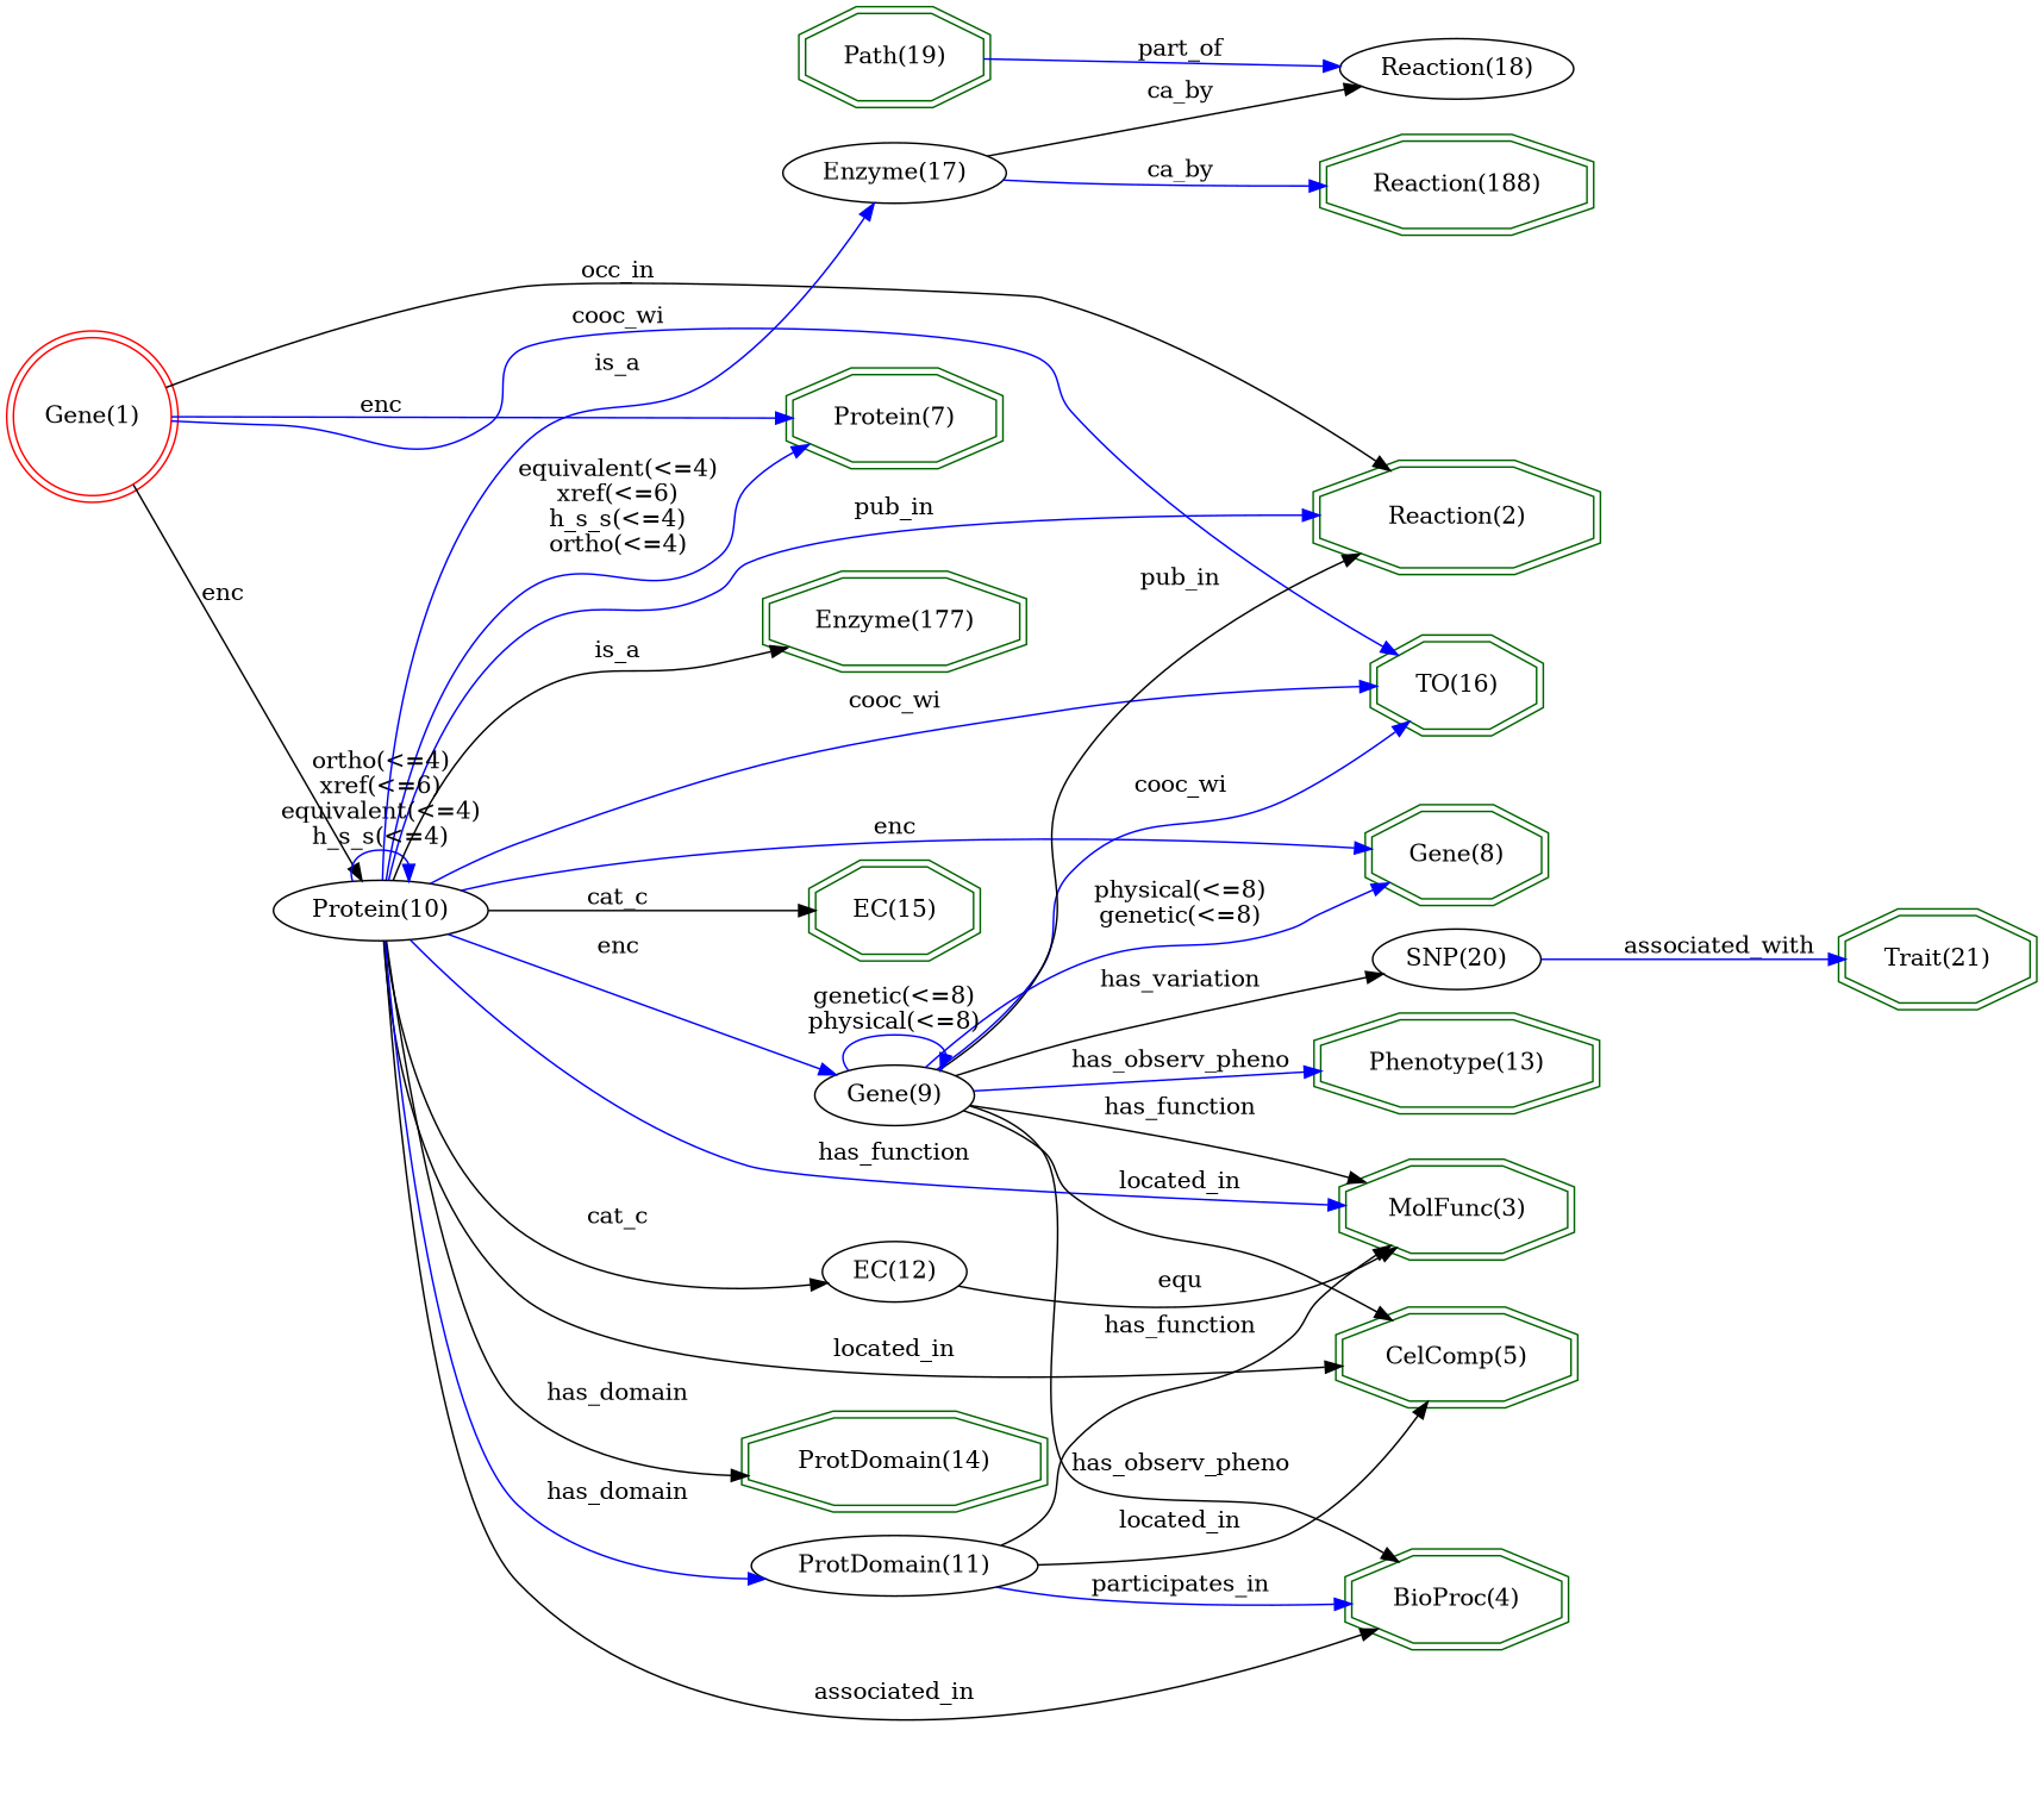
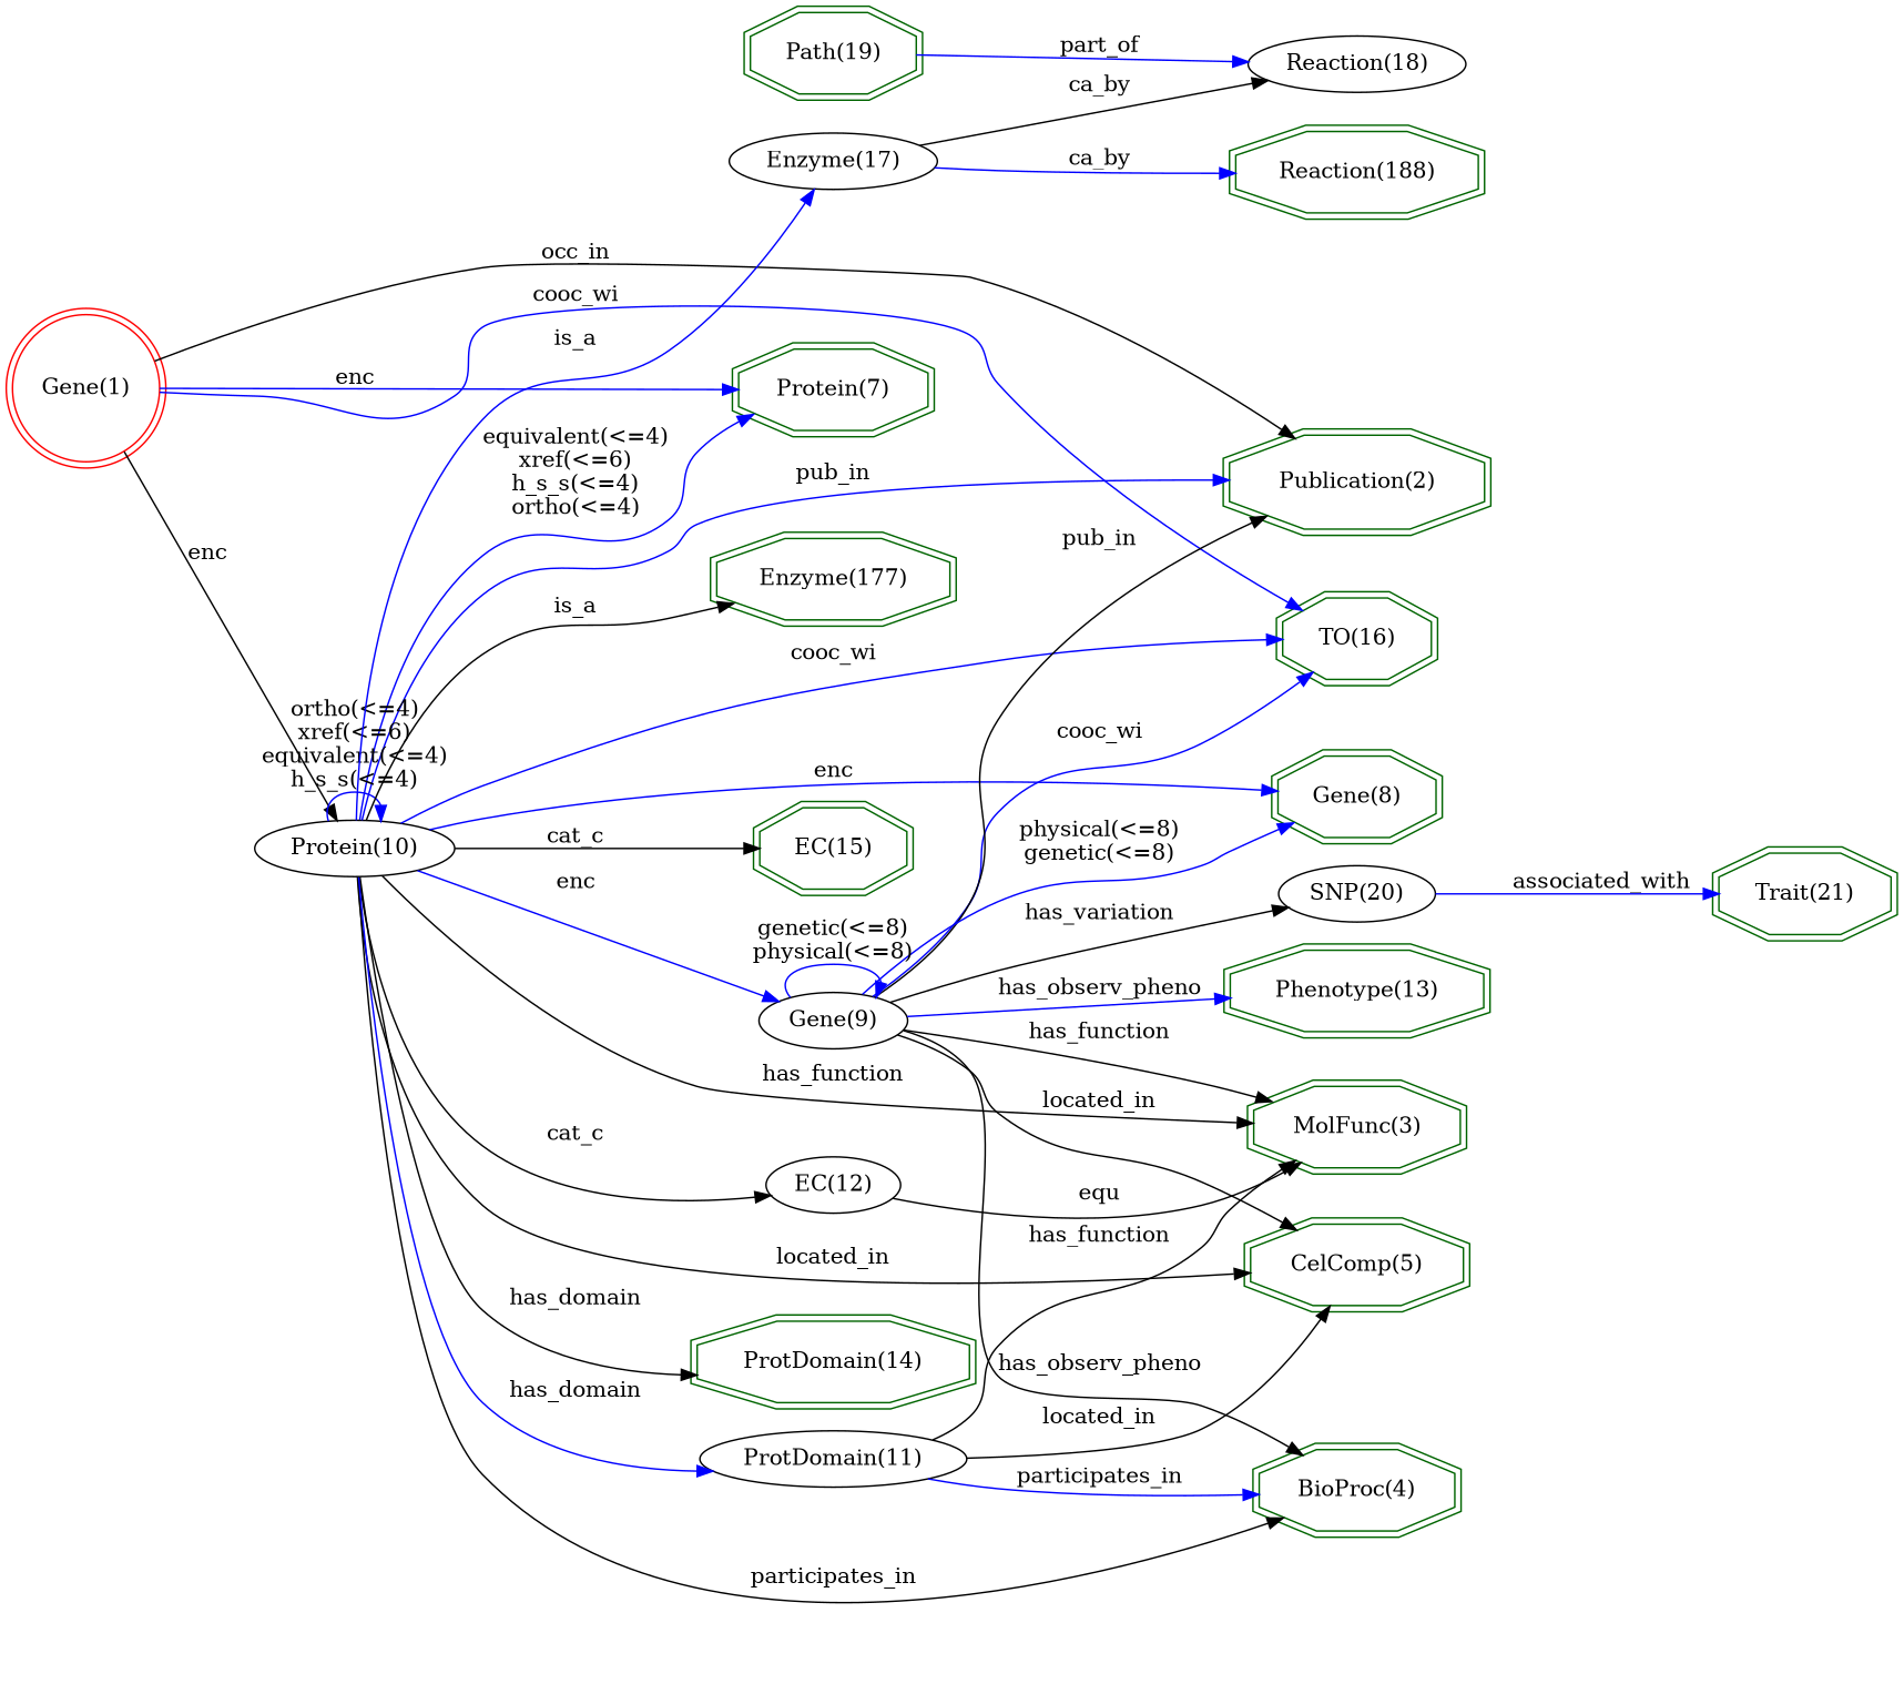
  digraph {
    rankdir=LR
    node [color=darkgreen shape=doubleoctagon]
    edge [color=blue]
    "MolFunc(3)" [height=0.61111 width=1.7]
    "Reaction(188)" [height=0.61111 width=1.9359]
    "Phenotype(13)" [height=0.61111 width=1.9805]
    "TO(16)" [height=0.61111 width=1.2077]
    "ProtDomain(14)" [height=0.61111 width=2.1578]
    "Gene(1)" [color=red height=1.1966 shape=doublecircle width=1.1966]
    "Protein(7)" [height=0.61111 width=1.4931]
-   "Publication(2)" [height=0.61111 width=1.9362 label="Reaction(2)"]
+   "Publication(2)" [height=0.61111 width=1.9362]
    "Protein(10)" [height=0.5 width=1.3996 color="" shape=""]
    "BioProc(4)" [height=0.61111 width=1.5966]
    "Enzyme(177)" [height=0.61111 width=1.8621]
    "CelComp(5)" [height=0.61111 width=1.7443]
    "Gene(8)" [height=0.61111 width=1.286]
    "EC(15)" [height=0.61111 width=1.1977]
    "EC(12)" [height=0.5 width=1.0039 color="" shape=""]
    "Enzyme(17)" [height=0.5 width=1.4949 color="" shape=""]
    "Gene(9)" [height=0.5 width=1.0855 color="" shape=""]
    "ProtDomain(11)" [height=0.5 width=1.8819 color="" shape=""]
    "Reaction(18)" [height=0.5 width=1.5631 color="" shape=""]
    "SNP(20)" [height=0.5 width=1.1406 color="" shape=""]
    "Path(19)" [height=0.61111 width=1.3307]
    "Trait(21)" [height=0.61111 width=1.3655]
    "Gene(1)" -> "TO(16)" [label=cooc_wi]
    "Gene(1)" -> "Protein(7)" [label=enc]
    "Gene(1)" -> "Publication(2)" [color=black label=occ_in]
    "Gene(1)" -> "Protein(10)" [color=black label=enc]
-   "Protein(10)" -> "MolFunc(3)" [label=has_function]
+   "Protein(10)" -> "MolFunc(3)" [color=black label=has_function]
    "Protein(10)" -> "TO(16)" [label=cooc_wi]
    "Protein(10)" -> "ProtDomain(14)" [color=black label=has_domain]
    "Protein(10)" -> "Protein(7)" [label="equivalent(<=4)\nxref(<=6)\nh_s_s(<=4)\northo(<=4)"]
    "Protein(10)" -> "Publication(2)" [label=pub_in]
    "Protein(10)" -> "Protein(10)" [label="ortho(<=4)\nxref(<=6)\nequivalent(<=4)\nh_s_s(<=4)"]
-   "Protein(10)" -> "BioProc(4)" [color=black label=associated_in]
+   "Protein(10)" -> "BioProc(4)" [color=black label=participates_in]
    "Protein(10)" -> "Enzyme(177)" [color=black label=is_a]
    "Protein(10)" -> "CelComp(5)" [color=black label=located_in]
    "Protein(10)" -> "Gene(8)" [label=enc]
    "Protein(10)" -> "EC(15)" [color=black label=cat_c]
    "Protein(10)" -> "EC(12)" [color=black label=cat_c]
    "Protein(10)" -> "Enzyme(17)" [label=is_a]
    "Protein(10)" -> "Gene(9)" [label=enc]
    "Protein(10)" -> "ProtDomain(11)" [label=has_domain]
    "EC(12)" -> "MolFunc(3)" [color=black label=equ]
    "Enzyme(17)" -> "Reaction(188)" [label=ca_by]
    "Enzyme(17)" -> "Reaction(18)" [color=black label=ca_by]
    "Gene(9)" -> "MolFunc(3)" [color=black label=has_function]
    "Gene(9)" -> "Phenotype(13)" [label=has_observ_pheno]
    "Gene(9)" -> "TO(16)" [label=cooc_wi]
    "Gene(9)" -> "Publication(2)" [color=black label=pub_in]
    "Gene(9)" -> "BioProc(4)" [color=black label=has_observ_pheno]
    "Gene(9)" -> "CelComp(5)" [color=black label=located_in]
    "Gene(9)" -> "Gene(8)" [label="physical(<=8)\ngenetic(<=8)"]
    "Gene(9)" -> "Gene(9)" [label="genetic(<=8)\nphysical(<=8)"]
    "Gene(9)" -> "SNP(20)" [color=black label=has_variation]
    "ProtDomain(11)" -> "MolFunc(3)" [color=black label=has_function]
    "ProtDomain(11)" -> "BioProc(4)" [label=participates_in]
    "ProtDomain(11)" -> "CelComp(5)" [color=black label=located_in]
    "SNP(20)" -> "Trait(21)" [label=associated_with]
    "Path(19)" -> "Reaction(18)" [label=part_of]
  }
